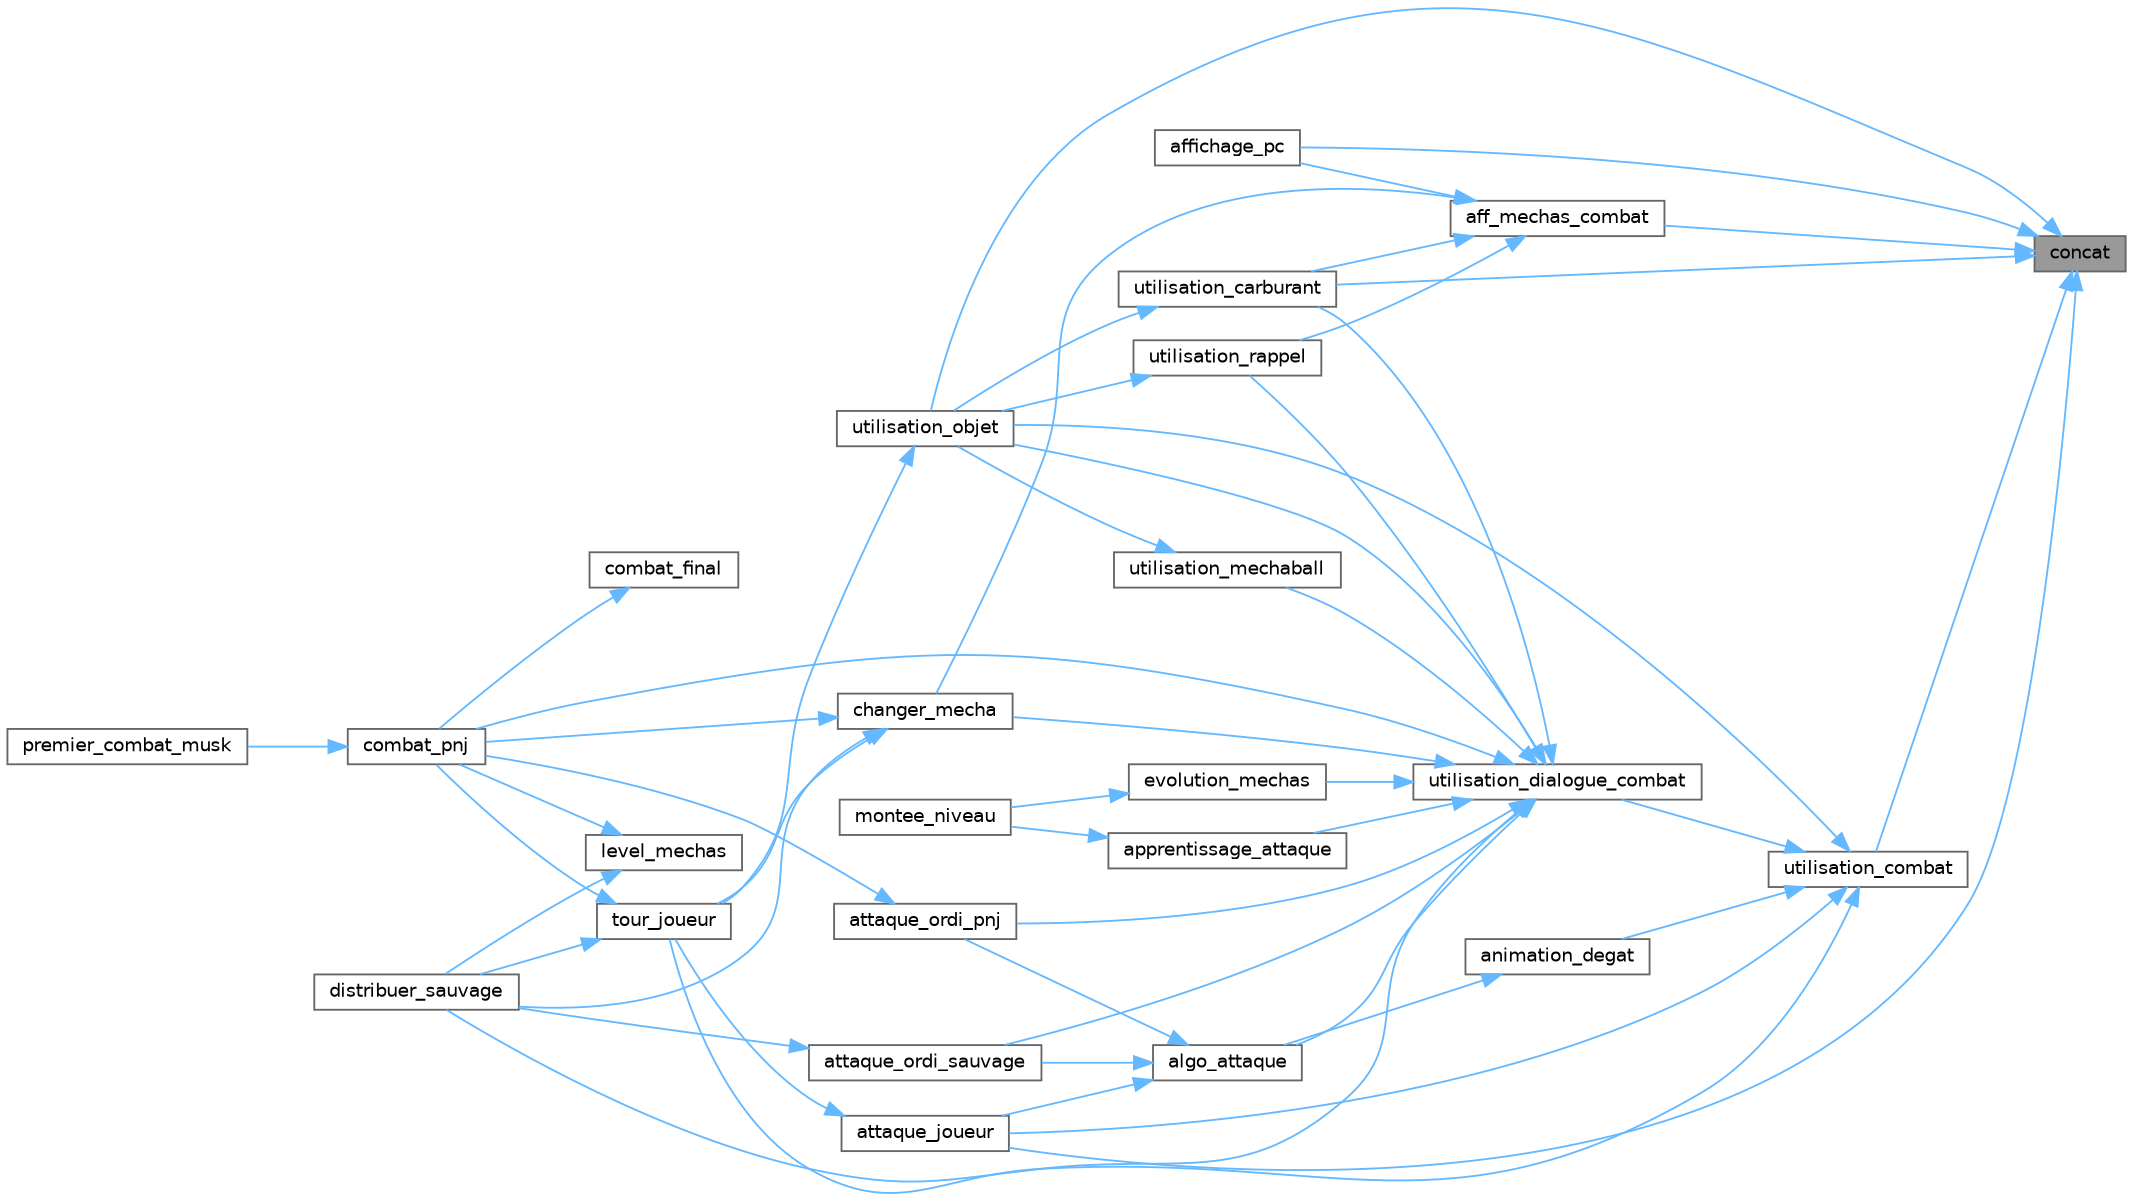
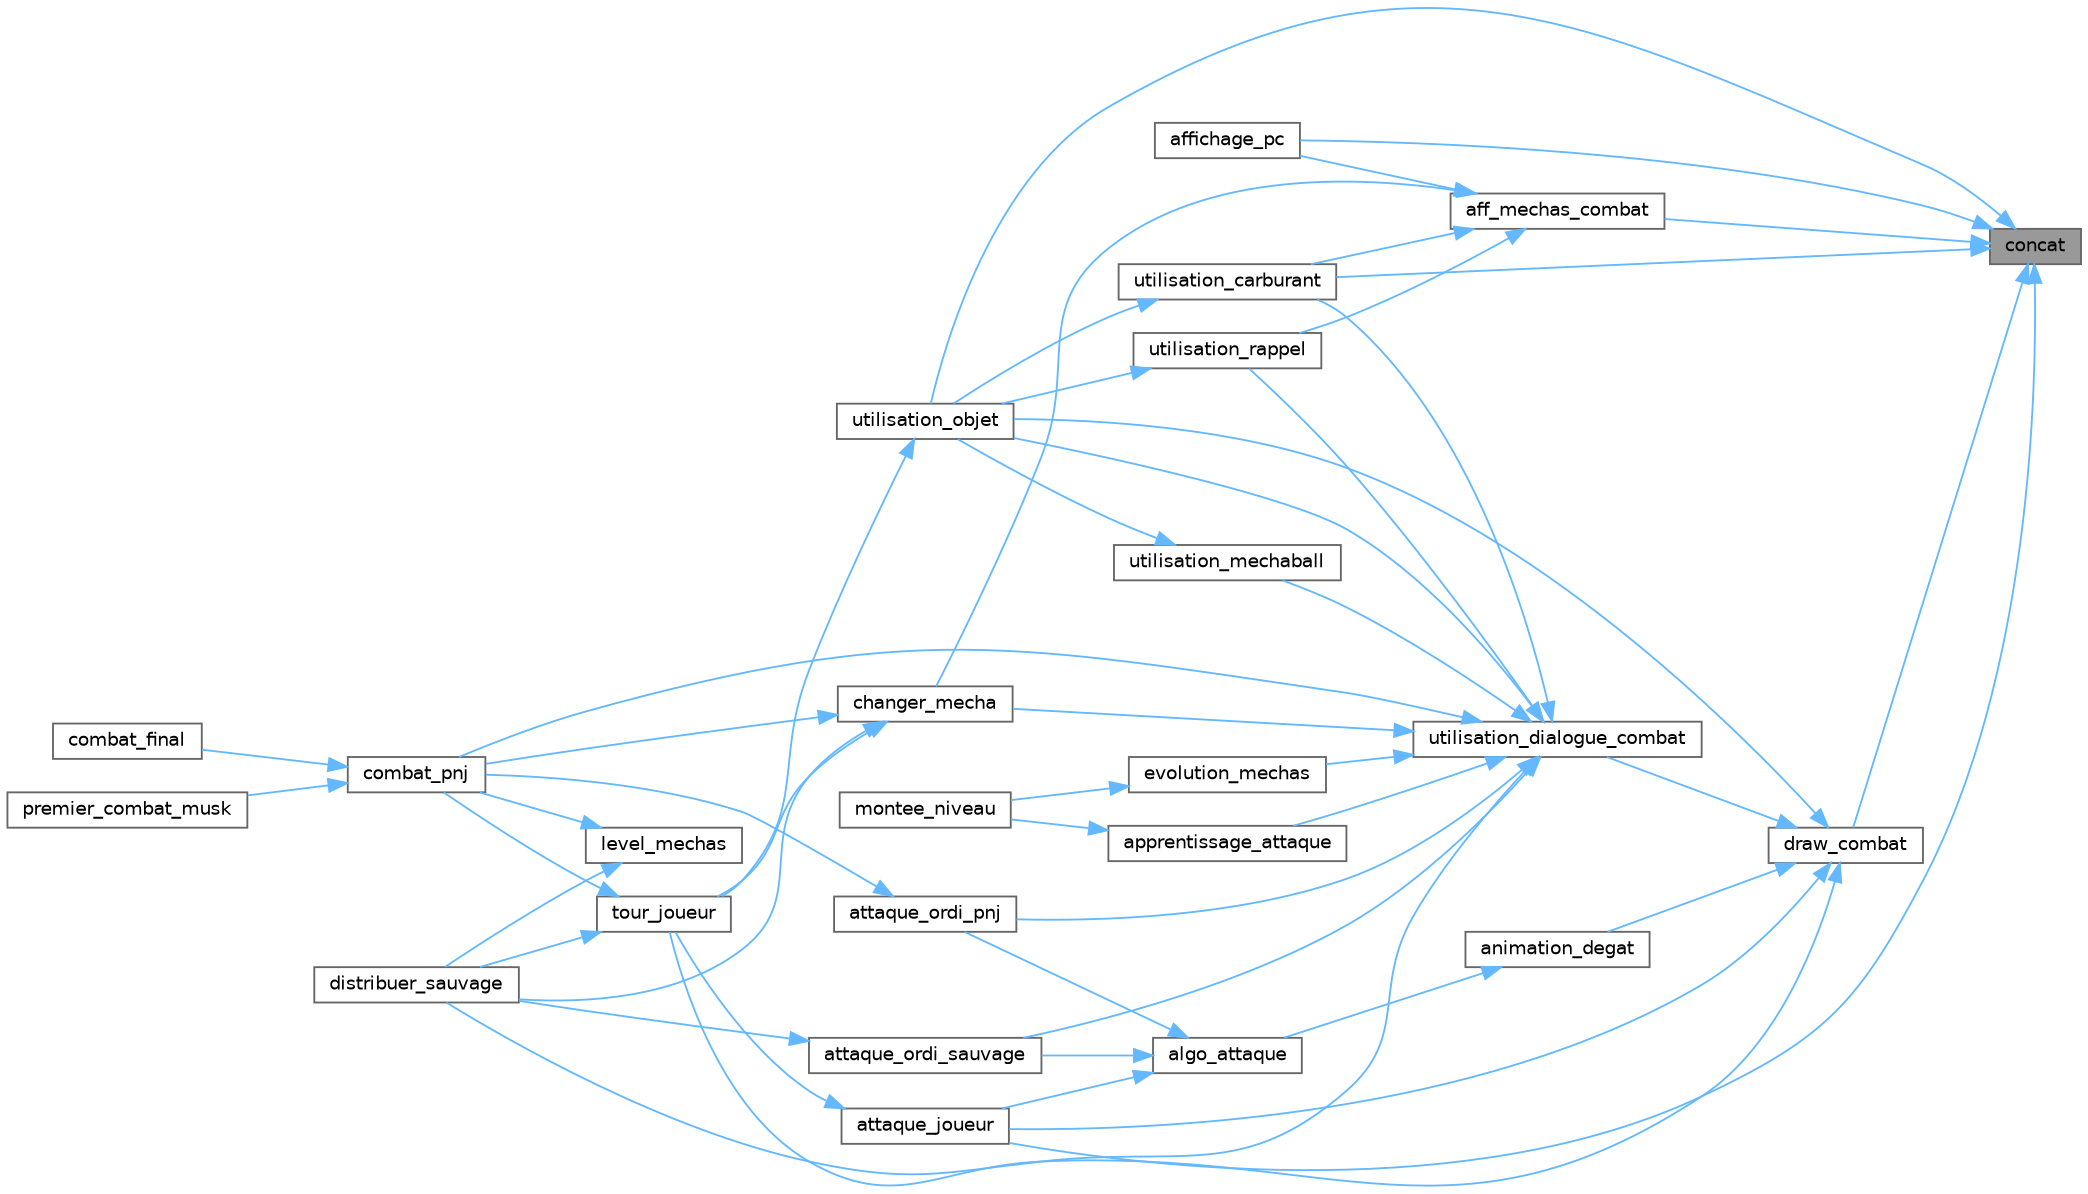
  digraph {
    rankdir=RL
    node [color=grey40 fillcolor=white fontname=Helvetica fontsize=10 shape=box style=filled]
    edge [color=steelblue1 dir=back fontname=Helvetica fontsize=10 labelfontname=Helvetica labelfontsize=10 style=solid]
    n1 [color=gray40 fillcolor=grey60 fontcolor=black height=0.2 label=concat width=0.4]
    n2 [height=0.2 label=aff_mechas_combat width=0.4]
    n3 [height=0.2 label=affichage_pc width=0.4]
    n4 [height=0.2 label=utilisation_carburant width=0.4]
    n5 [height=0.2 label=utilisation_objet width=0.4]
    n6 [height=0.2 label=attaque_joueur width=0.4]
-   n7 [height=0.2 label=utilisation_combat width=0.4]
+   n7 [height=0.2 label=draw_combat width=0.4]
    n8 [height=0.2 label=changer_mecha width=0.4]
    n9 [height=0.2 label=utilisation_rappel width=0.4]
    n10 [height=0.2 label=tour_joueur width=0.4]
    n11 [height=0.2 label=utilisation_dialogue_combat width=0.4]
    n12 [height=0.2 label=animation_degat width=0.4]
    n13 [height=0.2 label=combat_pnj width=0.4]
    n14 [height=0.2 label=distribuer_sauvage width=0.4]
    n15 [height=0.2 label=combat_final width=0.4]
    n16 [height=0.2 label=premier_combat_musk width=0.4]
    n17 [height=0.2 label=algo_attaque width=0.4]
    n18 [height=0.2 label=attaque_ordi_pnj width=0.4]
    n19 [height=0.2 label=attaque_ordi_sauvage width=0.4]
    n20 [height=0.2 label=apprentissage_attaque width=0.4]
    n21 [height=0.2 label=evolution_mechas width=0.4]
    n22 [height=0.2 label=utilisation_mechaball width=0.4]
    n23 [height=0.2 label=montee_niveau width=0.4]
    n24 [height=0.2 label=level_mechas width=0.4]
    n1 -> n2
    n1 -> n3
    n1 -> n4
    n1 -> n5
    n1 -> n6
    n1 -> n7
    n2 -> n3
    n2 -> n4
    n2 -> n8
    n2 -> n9
    n4 -> n5
    n5 -> n10
    n6 -> n10
    n7 -> n5
    n7 -> n6
    n7 -> n10
    n7 -> n11
    n7 -> n12
    n8 -> n10
    n8 -> n13
    n8 -> n14
    n9 -> n5
    n10 -> n13
    n10 -> n14
    n11 -> n4
    n11 -> n5
    n11 -> n8
    n11 -> n9
    n11 -> n13
    n11 -> n14
-   n11 -> n17
    n11 -> n18
    n11 -> n19
    n11 -> n20
    n11 -> n21
    n11 -> n22
    n12 -> n17
-   n15 -> n13
+   n13 -> n15
    n13 -> n16
    n17 -> n6
    n17 -> n18
    n17 -> n19
    n18 -> n13
    n19 -> n14
    n20 -> n23
    n21 -> n23
    n22 -> n5
    n24 -> n13
    n24 -> n14
  }
